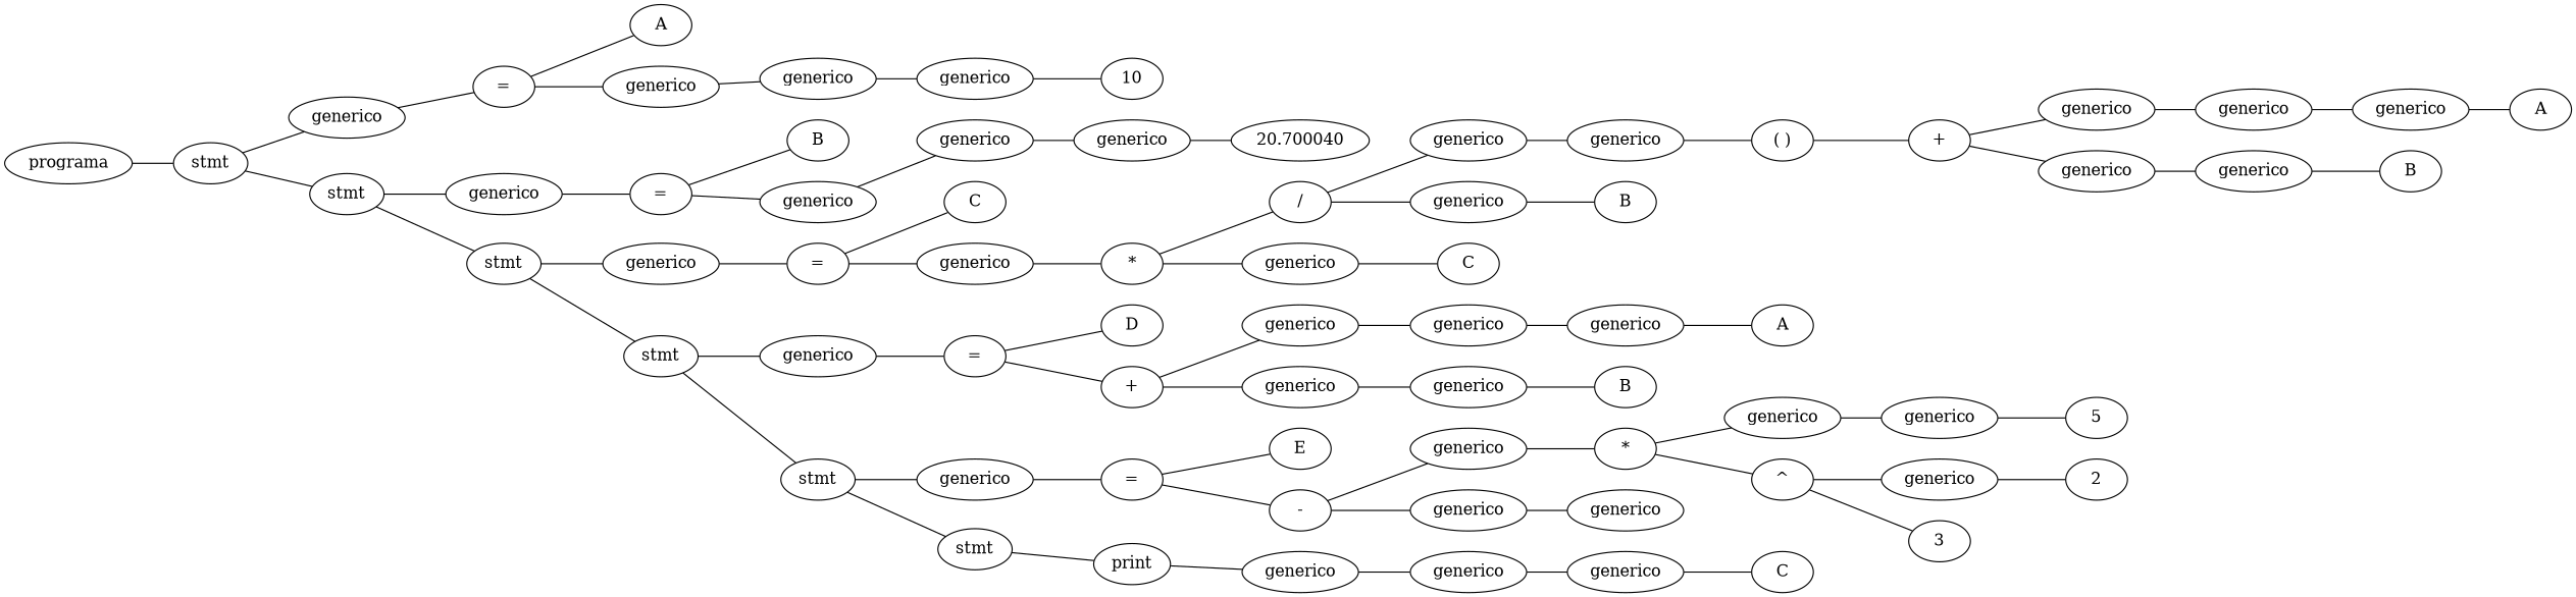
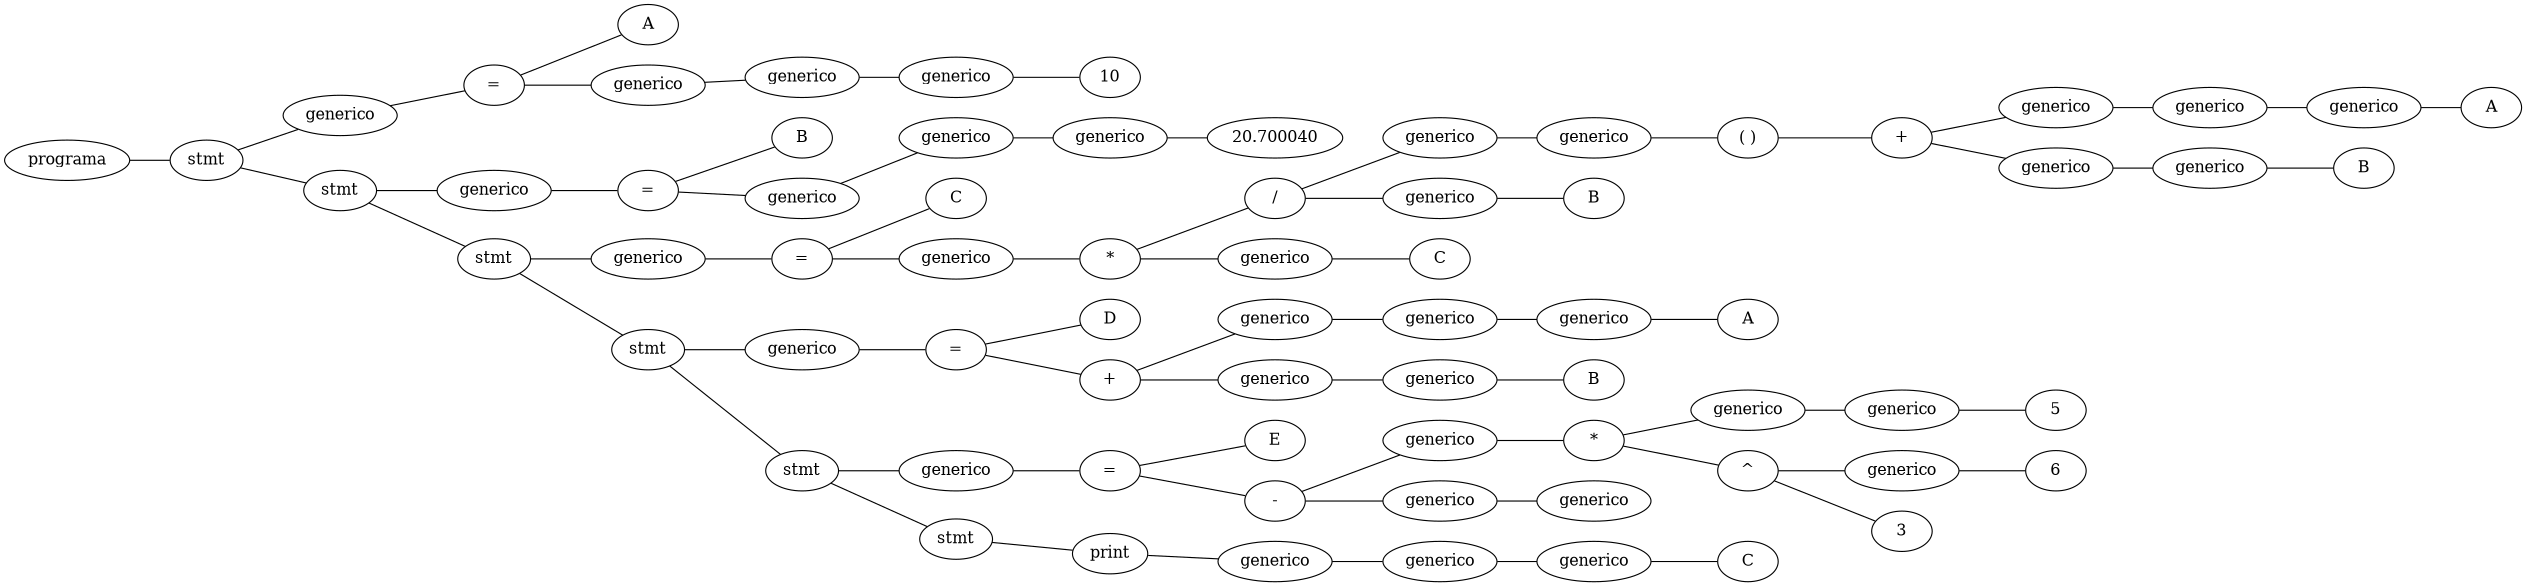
  graph {
    rankdir=LR
    n1 [label=programa]
    n2 [label=stmt]
    n3 [label=generico]
    n4 [label=stmt]
    n5 [label="="]
    n6 [label=generico]
    n7 [label=stmt]
    n8 [label=A]
    n9 [label=generico]
    n10 [label=generico]
    n11 [label=generico]
    n12 [label=10]
    n13 [label="="]
    n14 [label=generico]
    n15 [label=stmt]
    n16 [label=B]
    n17 [label=generico]
    n18 [label=generico]
    n19 [label=generico]
    n20 [label=20.700040]
    n21 [label="="]
    n22 [label=generico]
    n23 [label=stmt]
    n24 [label=C]
    n25 [label=generico]
    n26 [label="*"]
    n27 [label="/"]
    n28 [label=generico]
    n29 [label=generico]
    n30 [label=generico]
    n31 [label=C]
    n32 [label=generico]
    n33 [label=B]
    n34 [label="( )"]
    n35 [label="+"]
    n36 [label=generico]
    n37 [label=generico]
    n38 [label=generico]
    n39 [label=generico]
    n40 [label=generico]
    n41 [label=A]
    n42 [label=B]
    n43 [label="="]
    n44 [label=generico]
    n45 [label=stmt]
    n46 [label=D]
    n47 [label="+"]
    n48 [label=generico]
    n49 [label=generico]
    n50 [label=generico]
    n51 [label=generico]
    n52 [label=generico]
    n53 [label=A]
    n54 [label=B]
    n55 [label="="]
    n56 [label=print]
    n57 [label=E]
    n58 [label="-"]
    n59 [label=generico]
    n60 [label=generico]
    n61 [label="*"]
    n62 [label=generico]
    n63 [label=generico]
    n64 [label="^"]
    n65 [label=generico]
    n66 [label=generico]
    n67 [label=3]
    n68 [label=5]
-   n69 [label=2]
+   n69 [label=6]
    n70 [label=generico]
    n71 [label=generico]
    n72 [label=generico]
    n73 [label=C]
    n1 -- n2
    n2 -- n3
    n2 -- n4
    n3 -- n5
    n4 -- n6
    n4 -- n7
    n5 -- n8
    n5 -- n9
    n6 -- n13
    n7 -- n14
    n7 -- n15
    n9 -- n10
    n10 -- n11
    n11 -- n12
    n13 -- n16
    n13 -- n17
    n14 -- n21
    n15 -- n22
    n15 -- n23
    n17 -- n18
    n18 -- n19
    n19 -- n20
    n21 -- n24
    n21 -- n25
    n22 -- n43
    n23 -- n44
    n23 -- n45
    n25 -- n26
    n26 -- n27
    n26 -- n28
    n27 -- n29
    n27 -- n30
    n28 -- n31
    n29 -- n32
    n30 -- n33
    n32 -- n34
    n34 -- n35
    n35 -- n36
    n35 -- n37
    n36 -- n38
    n37 -- n39
    n38 -- n40
    n39 -- n42
    n40 -- n41
    n43 -- n46
    n43 -- n47
    n44 -- n55
    n45 -- n56
    n47 -- n48
    n47 -- n49
    n48 -- n50
    n49 -- n51
    n50 -- n52
    n51 -- n54
    n52 -- n53
    n55 -- n57
    n55 -- n58
    n56 -- n70
    n58 -- n59
    n58 -- n60
    n59 -- n61
    n60 -- n62
    n61 -- n63
    n61 -- n64
    n63 -- n65
    n64 -- n66
    n64 -- n67
    n65 -- n68
    n66 -- n69
    n70 -- n71
    n71 -- n72
    n72 -- n73
  }
